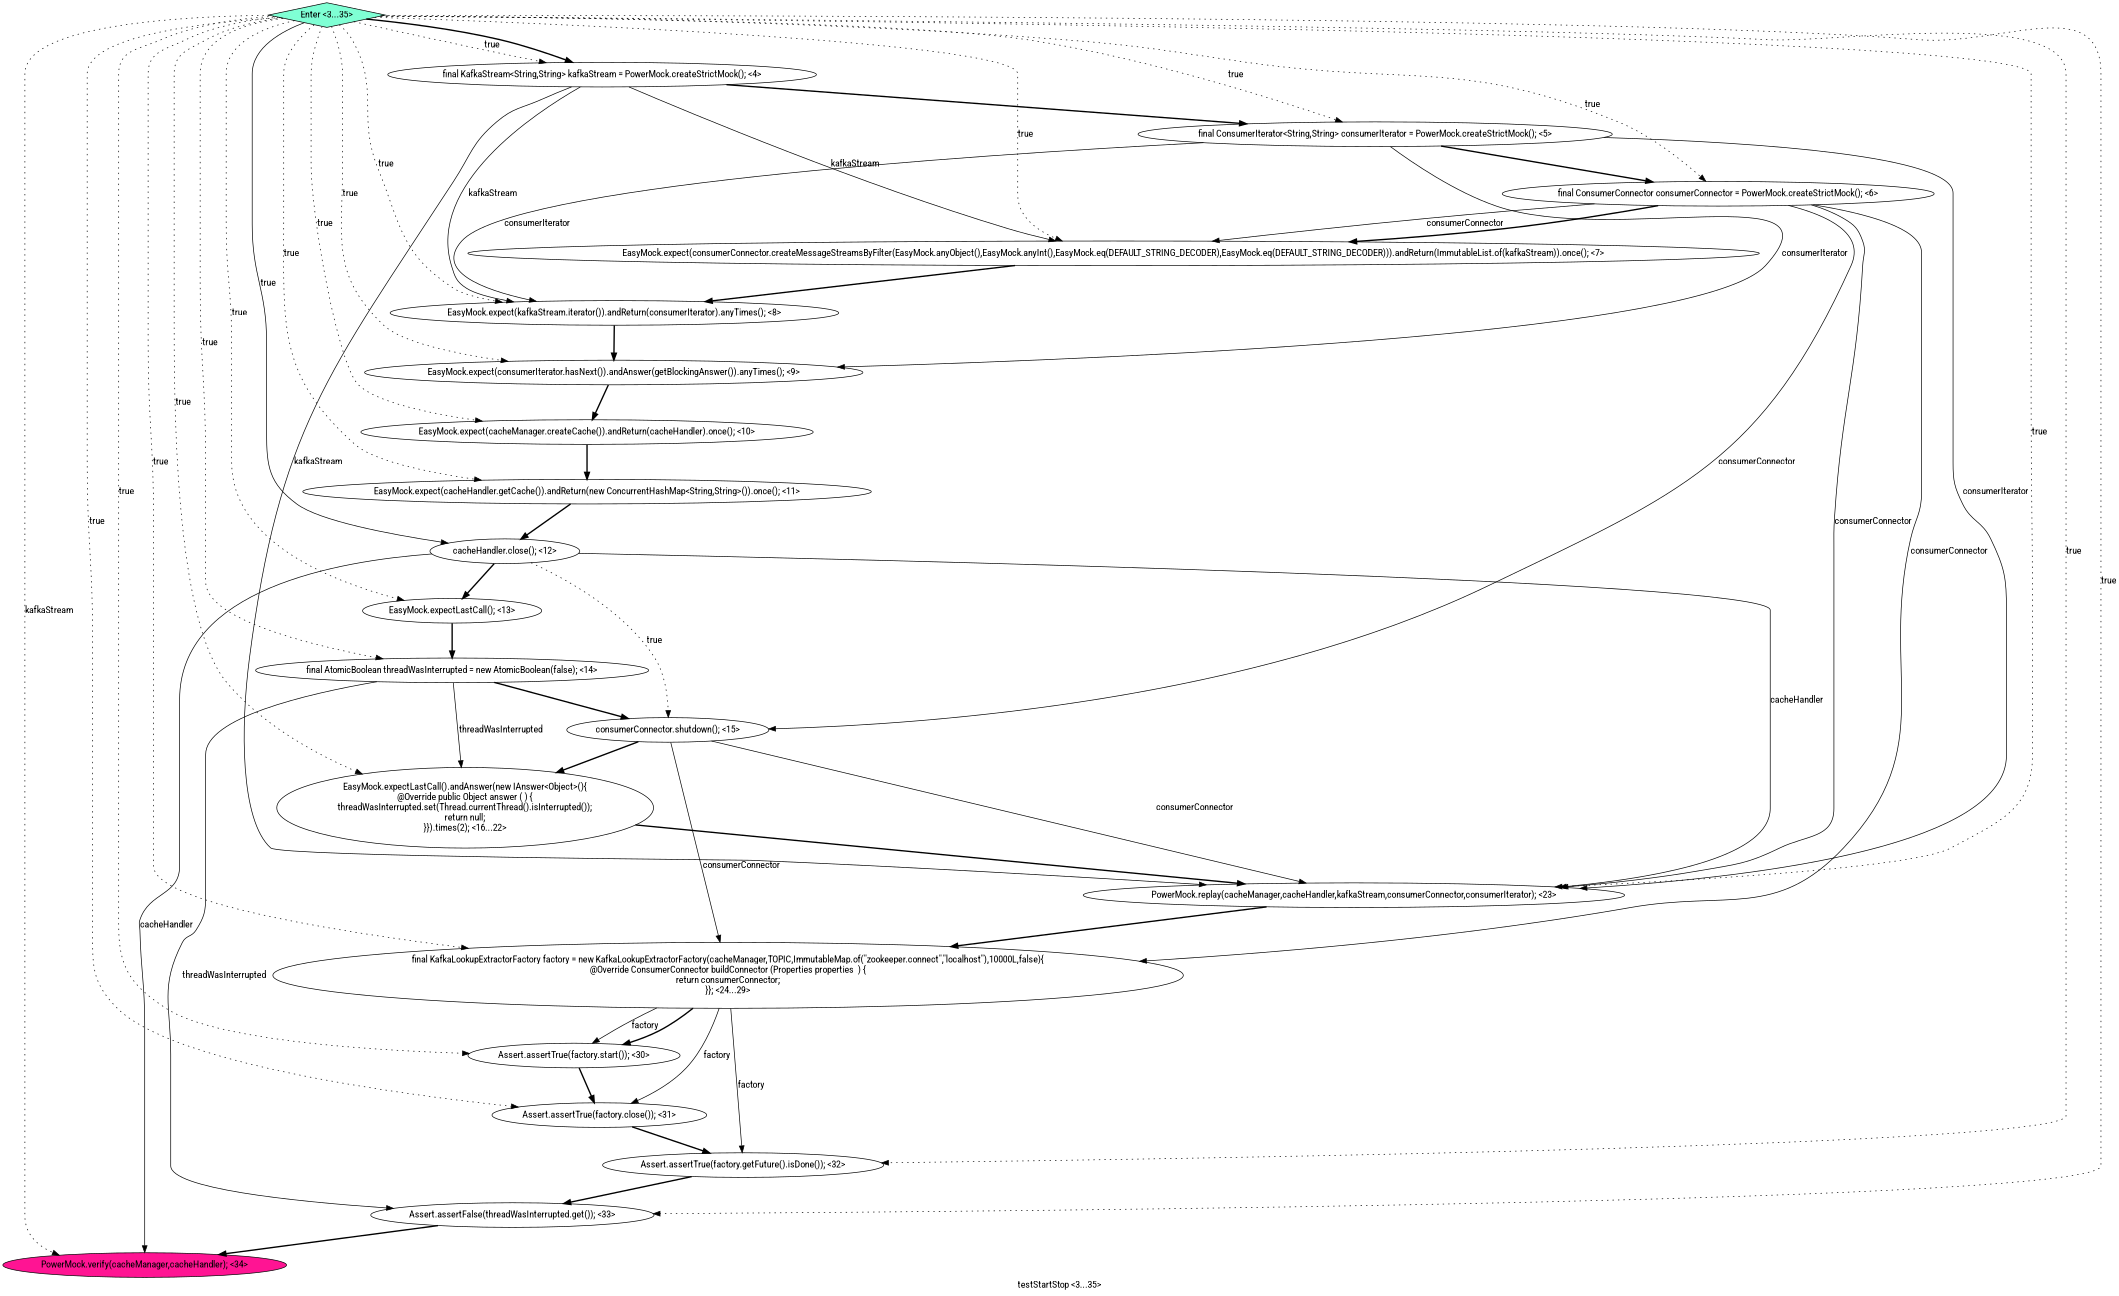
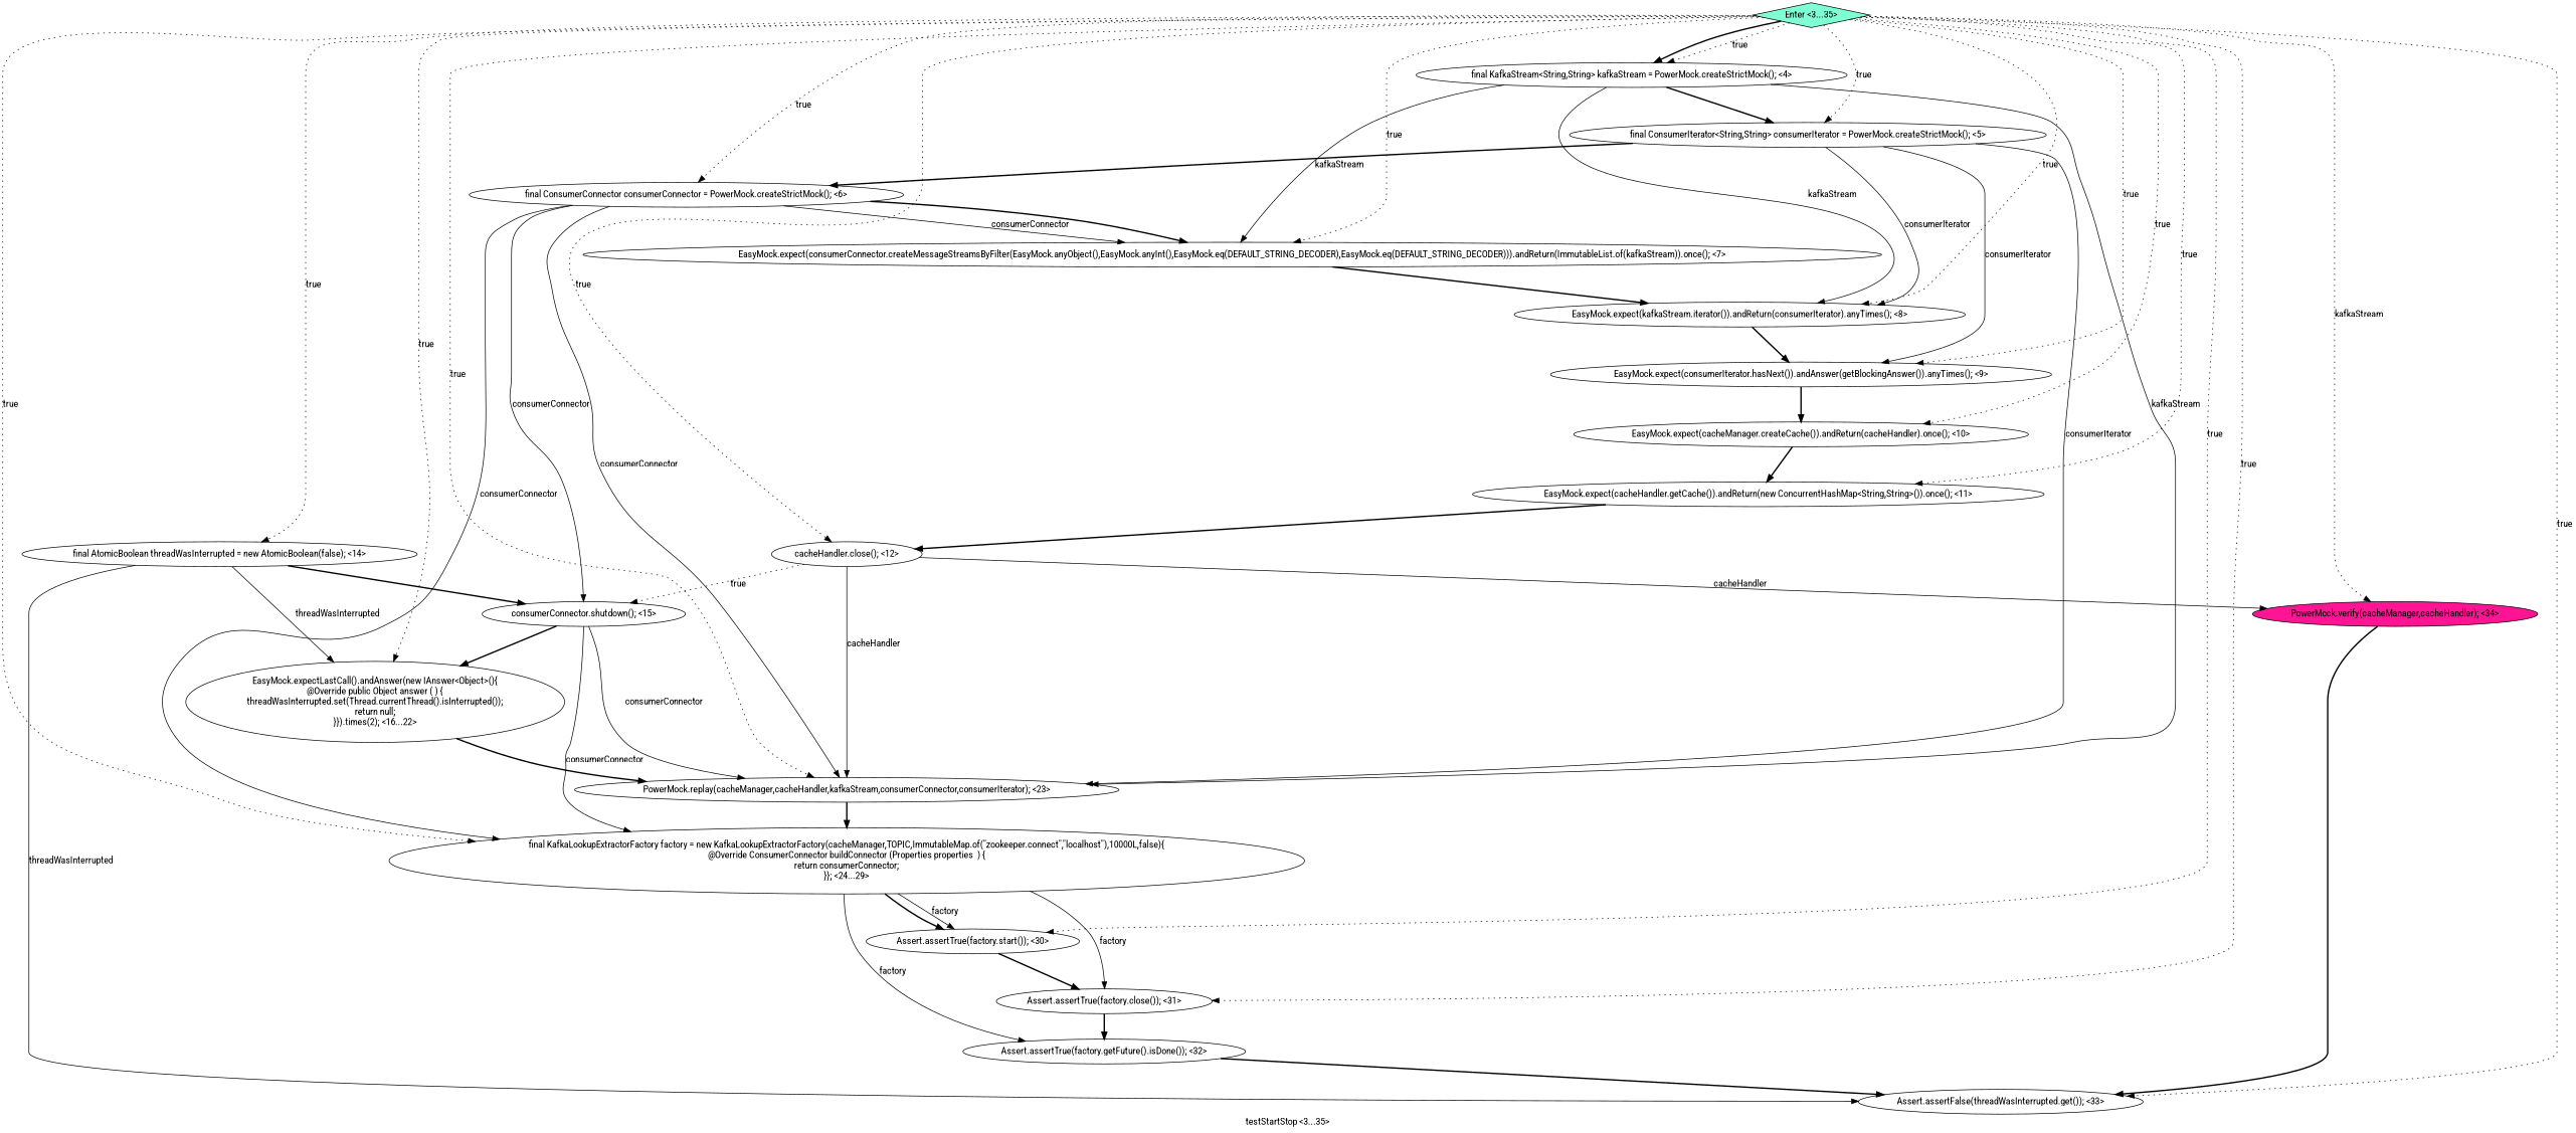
  digraph {
    fontname="Roboto Condensed"
    label="testStartStop <3...35>"
    node [fillcolor=white fontname="Roboto Condensed" shape=ellipse style=filled]
    edge [fontname="Roboto Condensed" style=dotted]
    n1 [fillcolor=aquamarine label="Enter <3...35>" shape=diamond]
    n2 [label="final ConsumerConnector consumerConnector = PowerMock.createStrictMock(); <6>"]
    n3 [label="Assert.assertTrue(factory.close()); <31>"]
    n4 [label="final ConsumerIterator<String,String> consumerIterator = PowerMock.createStrictMock(); <5>"]
    n5 [label="PowerMock.replay(cacheManager,cacheHandler,kafkaStream,consumerConnector,consumerIterator); <23>"]
    n6 [label="EasyMock.expectLastCall().andAnswer(new IAnswer<Object>(){\n@Override public Object answer ( ) {\nthreadWasInterrupted.set(Thread.currentThread().isInterrupted());\nreturn null;\n}}).times(2); <16...22>"]
    n7 [label="final KafkaStream<String,String> kafkaStream = PowerMock.createStrictMock(); <4>"]
    n8 [label="Assert.assertTrue(factory.start()); <30>"]
    n9 [fillcolor=deeppink label="PowerMock.verify(cacheManager,cacheHandler); <34>"]
    n10 [label="cacheHandler.close(); <12>"]
    n11 [label="EasyMock.expect(cacheHandler.getCache()).andReturn(new ConcurrentHashMap<String,String>()).once(); <11>"]
    n12 [label="final KafkaLookupExtractorFactory factory = new KafkaLookupExtractorFactory(cacheManager,TOPIC,ImmutableMap.of(\"zookeeper.connect\",\"localhost\"),10000L,false){\n@Override ConsumerConnector buildConnector (Properties properties  ) {\nreturn consumerConnector;\n}}; <24...29>"]
    n13 [label="Assert.assertFalse(threadWasInterrupted.get()); <33>"]
    n14 [label="EasyMock.expect(consumerIterator.hasNext()).andAnswer(getBlockingAnswer()).anyTimes(); <9>"]
    n15 [label="EasyMock.expect(consumerConnector.createMessageStreamsByFilter(EasyMock.anyObject(),EasyMock.anyInt(),EasyMock.eq(DEFAULT_STRING_DECODER),EasyMock.eq(DEFAULT_STRING_DECODER))).andReturn(ImmutableList.of(kafkaStream)).once(); <7>"]
    n16 [label="EasyMock.expect(kafkaStream.iterator()).andReturn(consumerIterator).anyTimes(); <8>"]
    n17 [label="EasyMock.expect(cacheManager.createCache()).andReturn(cacheHandler).once(); <10>"]
    n18 [label="final AtomicBoolean threadWasInterrupted = new AtomicBoolean(false); <14>"]
    n19 [label="Assert.assertTrue(factory.getFuture().isDone()); <32>"]
-   n20 [label="EasyMock.expectLastCall(); <13>"]
    n21 [label="consumerConnector.shutdown(); <15>"]
    n1 -> n2 [label=true]
    n1 -> n3 [label=true]
    n1 -> n4 [label=true]
    n1 -> n5 [label=true]
    n1 -> n6 [label=true]
    n1 -> n7 [label=true]
    n1 -> n7 [style=bold]
    n1 -> n8 [label=true]
    n1 -> n9 [label=kafkaStream]
-   n1 -> n10 [label=true style=solid]
+   n1 -> n10 [label=true]
    n1 -> n11 [label=true]
    n1 -> n12 [label=true]
    n1 -> n13 [label=true]
    n1 -> n14 [label=true]
    n1 -> n15 [label=true]
    n1 -> n16 [label=true]
    n1 -> n17 [label=true]
    n1 -> n18 [label=true]
-   n1 -> n19 [label=true]
-   n1 -> n20 [label=true]
    n2 -> n5 [label=consumerConnector style=solid]
    n2 -> n12 [label=consumerConnector style=solid]
    n2 -> n15 [label=consumerConnector style=solid]
    n2 -> n15 [style=bold]
    n2 -> n21 [label=consumerConnector style=solid]
    n3 -> n19 [style=bold]
    n4 -> n2 [style=bold]
    n4 -> n5 [label=consumerIterator style=solid]
    n4 -> n14 [label=consumerIterator style=solid]
    n4 -> n16 [label=consumerIterator style=solid]
    n5 -> n12 [style=bold]
    n6 -> n5 [style=bold]
    n7 -> n4 [style=bold]
    n7 -> n5 [label=kafkaStream style=solid]
    n7 -> n15 [label=kafkaStream style=solid]
    n7 -> n16 [label=kafkaStream style=solid]
    n8 -> n3 [style=bold]
    n10 -> n5 [label=cacheHandler style=solid]
    n10 -> n9 [label=cacheHandler style=solid]
-   n10 -> n20 [style=bold]
    n10 -> n21 [label=true]
    n11 -> n10 [style=bold]
    n12 -> n3 [label=factory style=solid]
    n12 -> n8 [label=factory style=solid]
    n12 -> n8 [style=bold]
    n12 -> n19 [label=factory style=solid]
-   n13 -> n9 [style=bold]
+   n9 -> n13 [style=bold]
    n14 -> n17 [style=bold]
    n15 -> n16 [style=bold]
    n16 -> n14 [style=bold]
    n17 -> n11 [style=bold]
    n18 -> n6 [label=threadWasInterrupted style=solid]
    n18 -> n13 [label=threadWasInterrupted style=solid]
    n18 -> n21 [style=bold]
    n19 -> n13 [style=bold]
-   n20 -> n18 [style=bold]
    n21 -> n5 [label=consumerConnector style=solid]
    n21 -> n6 [style=bold]
    n21 -> n12 [label=consumerConnector style=solid]
  }
